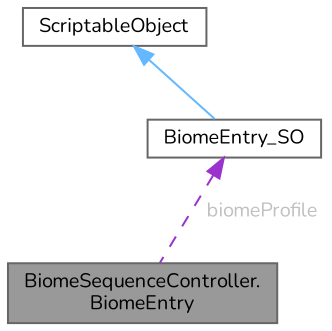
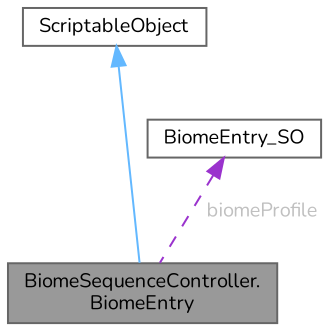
  digraph {
    fontname=Nunito
    node [color=gray40 fillcolor=white fontname=Nunito fontsize=10 shape=box style=filled]
    edge [dir=back fontname=Nunito fontsize=10 labelfontname=Helvetica labelfontsize=10]
    n1 [fillcolor=grey60 fontcolor=black height=0.2 label="BiomeSequenceController.\lBiomeEntry" width=0.4]
    n2 [height=0.2 label=BiomeEntry_SO width=0.4]
    n3 [height=0.2 label=ScriptableObject width=0.4]
    n2 -> n1 [color=darkorchid3 fontcolor=grey label=<<TABLE CELLBORDER="0" BORDER="0"><TR><TD VALIGN="top" ALIGN="LEFT" CELLPADDING="1" CELLSPACING="0">biomeProfile</TD></TR> </TABLE>> style=dashed]
-   n3 -> n2 [color=steelblue1 style=solid]
+   n3 -> n1 [color=steelblue1 style=solid]
  }
